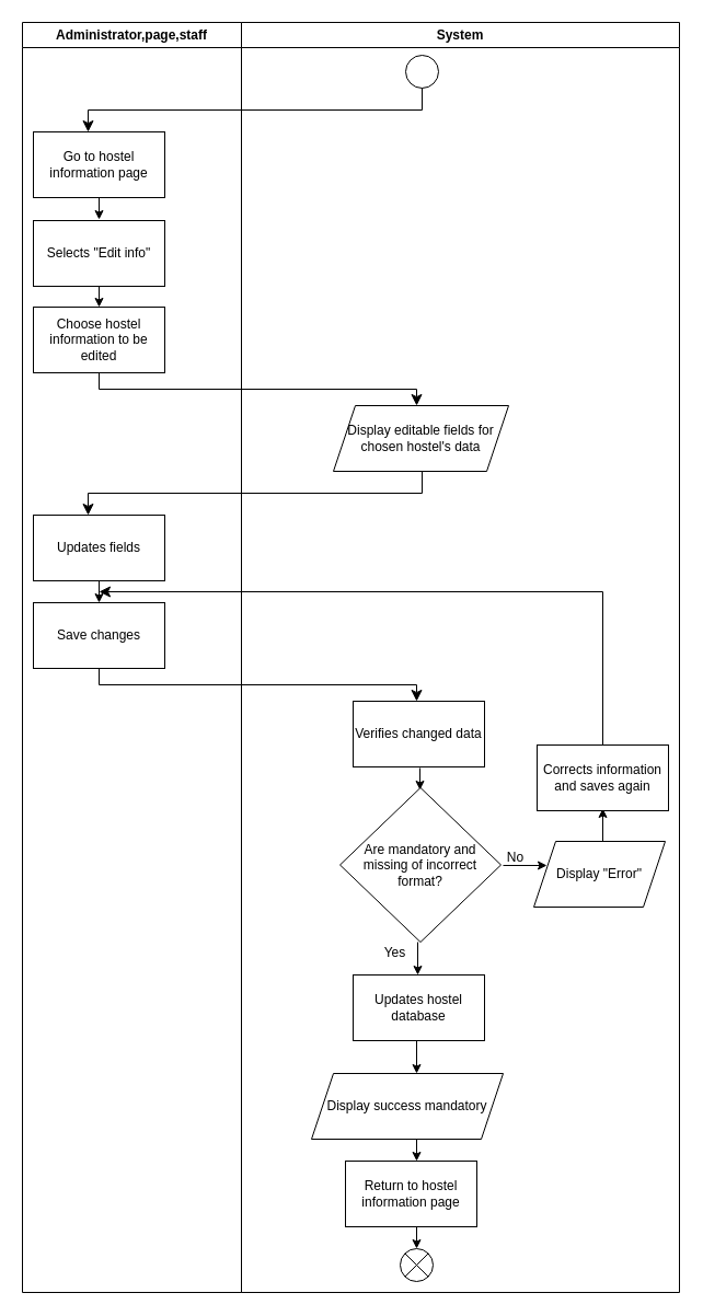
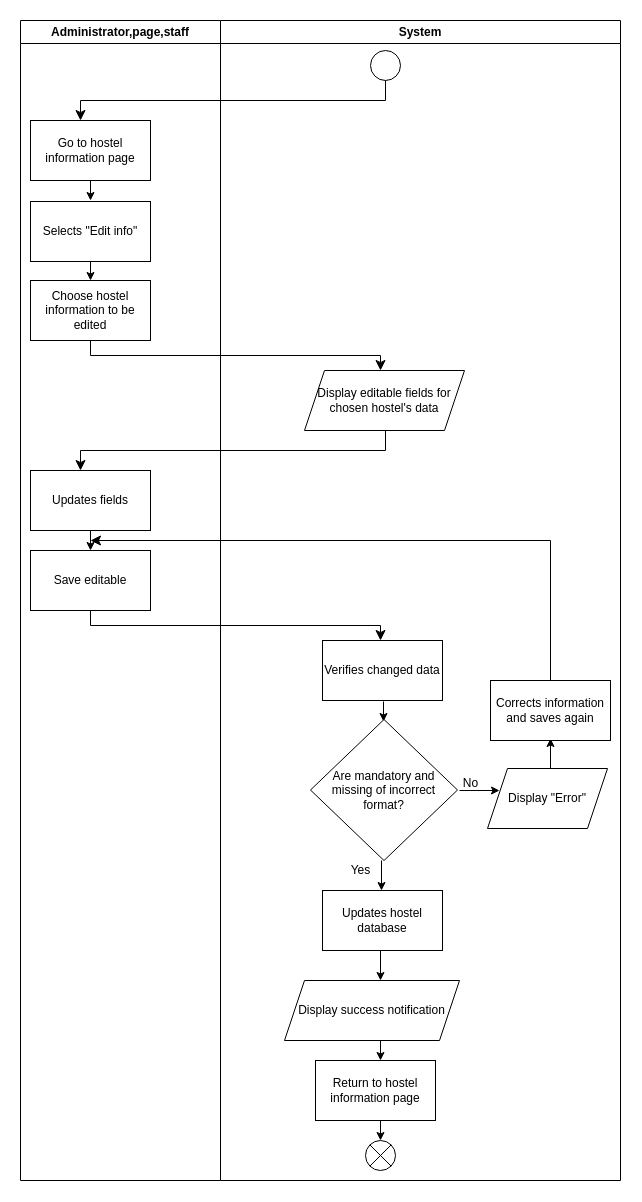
  <mxCell id="0" />
  <mxCell id="1" parent="0" />
  <mxCell id="2" value="" style="ellipse;" parent="1" vertex="1"><mxGeometry x="370" y="50" width="30" height="30" as="geometry" /></mxCell>
  <mxCell id="3" value="" style="edgeStyle=elbowEdgeStyle;elbow=vertical;endArrow=classic;html=1;curved=0;rounded=0;endSize=8;startSize=8;" parent="1" edge="1"><mxGeometry width="50" height="50" relative="1" as="geometry"><mxPoint x="385" y="80" as="sourcePoint" /><mxPoint x="80" y="120" as="targetPoint" /></mxGeometry></mxCell>
  <mxCell id="4" value="Go to hostel information page" style="rounded=0;whiteSpace=wrap;html=1;" parent="1" vertex="1"><mxGeometry y="120" width="120" height="60" as="geometry" x="30" /></mxCell>
  <mxCell id="5" value="" style="endArrow=classic;html=1;" parent="1" edge="1"><mxGeometry width="50" height="50" relative="1" as="geometry"><mxPoint x="90" y="180" as="sourcePoint" /><mxPoint x="90" y="200" as="targetPoint" /></mxGeometry></mxCell>
  <mxCell id="6" value="Selects &quot;Edit info&quot;" style="rounded=0;whiteSpace=wrap;html=1;" parent="1" vertex="1"><mxGeometry y="201" width="120" height="60" as="geometry" x="30" /></mxCell>
  <mxCell id="7" value="" style="endArrow=classic;html=1;" parent="1" edge="1"><mxGeometry width="50" height="50" relative="1" as="geometry"><mxPoint x="90" y="261" as="sourcePoint" /><mxPoint x="90" y="280" as="targetPoint" /></mxGeometry></mxCell>
  <mxCell id="8" value="Choose hostel information to be edited" style="rounded=0;whiteSpace=wrap;html=1;" parent="1" vertex="1"><mxGeometry y="280" width="120" height="60" as="geometry" x="30" /></mxCell>
  <mxCell id="9" value="" style="edgeStyle=elbowEdgeStyle;elbow=vertical;endArrow=classic;html=1;curved=0;rounded=0;endSize=8;startSize=8;" parent="1" edge="1"><mxGeometry width="50" height="50" relative="1" as="geometry"><mxPoint x="90" y="340" as="sourcePoint" /><mxPoint x="380" y="370" as="targetPoint" /></mxGeometry></mxCell>
  <mxCell id="10" value="Display editable fields for chosen hostel's data" style="shape=parallelogram;perimeter=parallelogramPerimeter;whiteSpace=wrap;html=1;fixedSize=1;" parent="1" vertex="1"><mxGeometry x="304" y="370" width="160" height="60" as="geometry" /></mxCell>
  <mxCell id="11" value="" style="edgeStyle=elbowEdgeStyle;elbow=vertical;endArrow=classic;html=1;curved=0;rounded=0;endSize=8;startSize=8;" parent="1" edge="1"><mxGeometry width="50" height="50" relative="1" as="geometry"><mxPoint x="385" y="430" as="sourcePoint" /><mxPoint x="80" y="470" as="targetPoint" /></mxGeometry></mxCell>
  <mxCell id="12" value="Updates fields" style="rounded=0;whiteSpace=wrap;html=1;" parent="1" vertex="1"><mxGeometry y="470" width="120" height="60" as="geometry" x="30" /></mxCell>
  <mxCell id="13" value="" style="endArrow=classic;html=1;" parent="1" edge="1"><mxGeometry width="50" height="50" relative="1" as="geometry"><mxPoint x="90" y="530" as="sourcePoint" /><mxPoint x="90" y="550" as="targetPoint" /></mxGeometry></mxCell>
- <mxCell id="14" value="Save changes" style="rounded=0;whiteSpace=wrap;html=1;" parent="1" vertex="1"><mxGeometry y="550" width="120" height="60" as="geometry" x="30" /></mxCell>
+ <mxCell id="14" value="Save editable" style="rounded=0;whiteSpace=wrap;html=1;" parent="1" vertex="1"><mxGeometry y="550" width="120" height="60" as="geometry" x="30" /></mxCell>
  <mxCell id="15" value="" style="edgeStyle=elbowEdgeStyle;elbow=vertical;endArrow=classic;html=1;curved=0;rounded=0;endSize=8;startSize=8;" parent="1" edge="1"><mxGeometry width="50" height="50" relative="1" as="geometry"><mxPoint x="90" y="610" as="sourcePoint" /><mxPoint x="380" y="640" as="targetPoint" /></mxGeometry></mxCell>
  <mxCell id="16" value="Verifies changed data" style="rounded=0;whiteSpace=wrap;html=1;" parent="1" vertex="1"><mxGeometry x="322" y="640" width="120" height="60" as="geometry" /></mxCell>
  <mxCell id="17" value="" style="endArrow=classic;html=1;" parent="1" edge="1"><mxGeometry width="50" height="50" relative="1" as="geometry"><mxPoint x="383" y="701" as="sourcePoint" /><mxPoint x="383" y="721" as="targetPoint" /></mxGeometry></mxCell>
  <mxCell id="18" value="Are mandatory and missing of incorrect format?" style="rhombus;whiteSpace=wrap;html=1;" parent="1" vertex="1"><mxGeometry x="310" y="719" width="147" height="141" as="geometry" /></mxCell>
  <mxCell id="19" value="" style="endArrow=classic;html=1;" parent="1" edge="1"><mxGeometry width="50" height="50" relative="1" as="geometry"><mxPoint x="381" y="860" as="sourcePoint" /><mxPoint x="381" y="890" as="targetPoint" /></mxGeometry></mxCell>
  <mxCell id="20" value="Updates hostel database" style="rounded=0;whiteSpace=wrap;html=1;" parent="1" vertex="1"><mxGeometry x="322" y="890" width="120" height="60" as="geometry" /></mxCell>
  <mxCell id="21" value="" style="endArrow=classic;html=1;" parent="1" edge="1"><mxGeometry width="50" height="50" relative="1" as="geometry"><mxPoint x="380" y="950" as="sourcePoint" /><mxPoint x="380" y="980" as="targetPoint" /></mxGeometry></mxCell>
- <mxCell id="22" value="Display success mandatory" style="shape=parallelogram;perimeter=parallelogramPerimeter;whiteSpace=wrap;html=1;fixedSize=1;" parent="1" vertex="1"><mxGeometry x="284" y="980" width="175" height="60" as="geometry" /></mxCell>
+ <mxCell id="22" value="Display success notification" style="shape=parallelogram;perimeter=parallelogramPerimeter;whiteSpace=wrap;html=1;fixedSize=1;" parent="1" vertex="1"><mxGeometry x="284" y="980" width="175" height="60" as="geometry" /></mxCell>
  <mxCell id="23" value="Return to hostel information page" style="rounded=0;whiteSpace=wrap;html=1;" parent="1" vertex="1"><mxGeometry x="315" y="1060" width="120" height="60" as="geometry" /></mxCell>
  <mxCell id="24" value="" style="endArrow=classic;html=1;" parent="1" edge="1"><mxGeometry width="50" height="50" relative="1" as="geometry"><mxPoint x="380" y="1040" as="sourcePoint" /><mxPoint x="380" y="1060" as="targetPoint" /></mxGeometry></mxCell>
  <mxCell id="25" value="" style="endArrow=classic;html=1;" parent="1" edge="1"><mxGeometry width="50" height="50" relative="1" as="geometry"><mxPoint x="380" y="1120" as="sourcePoint" /><mxPoint x="380" y="1140" as="targetPoint" /></mxGeometry></mxCell>
  <mxCell id="26" value="" style="shape=sumEllipse;perimeter=ellipsePerimeter;whiteSpace=wrap;html=1;backgroundOutline=1;" parent="1" vertex="1"><mxGeometry x="365" y="1140" width="30" height="30" as="geometry" /></mxCell>
  <mxCell id="27" value="Yes" style="text;html=1;align=center;verticalAlign=middle;resizable=0;points=[];autosize=1;strokeColor=none;fillColor=none;" parent="1" vertex="1"><mxGeometry x="340" y="855" width="40" height="30" as="geometry" /></mxCell>
  <mxCell id="28" value="" style="endArrow=classic;html=1;" parent="1" edge="1"><mxGeometry width="50" height="50" relative="1" as="geometry"><mxPoint x="459" y="790" as="sourcePoint" /><mxPoint x="499" y="790" as="targetPoint" /></mxGeometry></mxCell>
  <mxCell id="29" value="No" style="text;html=1;align=center;verticalAlign=middle;resizable=0;points=[];autosize=1;strokeColor=none;fillColor=none;" parent="1" vertex="1"><mxGeometry x="450" y="768" width="40" height="30" as="geometry" /></mxCell>
  <mxCell id="30" value="Display &quot;Error&quot;" style="shape=parallelogram;perimeter=parallelogramPerimeter;whiteSpace=wrap;html=1;fixedSize=1;" parent="1" vertex="1"><mxGeometry x="487" y="768" width="120" height="60" as="geometry" /></mxCell>
  <mxCell id="31" value="" style="endArrow=classic;html=1;" parent="1" edge="1"><mxGeometry width="50" height="50" relative="1" as="geometry"><mxPoint x="550" y="768" as="sourcePoint" /><mxPoint x="550" y="738" as="targetPoint" /></mxGeometry></mxCell>
  <mxCell id="32" value="Corrects information and saves again" style="rounded=0;whiteSpace=wrap;html=1;" parent="1" vertex="1"><mxGeometry x="490" y="680" width="120" height="60" as="geometry" /></mxCell>
  <mxCell id="33" value="" style="edgeStyle=elbowEdgeStyle;elbow=vertical;endArrow=classic;html=1;curved=0;rounded=0;endSize=8;startSize=8;" parent="1" edge="1"><mxGeometry width="50" height="50" relative="1" as="geometry"><mxPoint x="550" y="680" as="sourcePoint" /><mxPoint x="90" y="540" as="targetPoint" /><Array as="points"><mxPoint x="290" y="540" /></Array></mxGeometry></mxCell>
  <mxCell id="34" value="Administrator,page,staff" style="swimlane;whiteSpace=wrap;html=1;" parent="1" vertex="1"><mxGeometry x="20" width="200" height="1160" as="geometry" y="20" /></mxCell>
  <mxCell id="35" value="System" style="swimlane;whiteSpace=wrap;html=1;" parent="1" vertex="1"><mxGeometry x="220" width="400" height="1160" as="geometry" y="20" /></mxCell>
